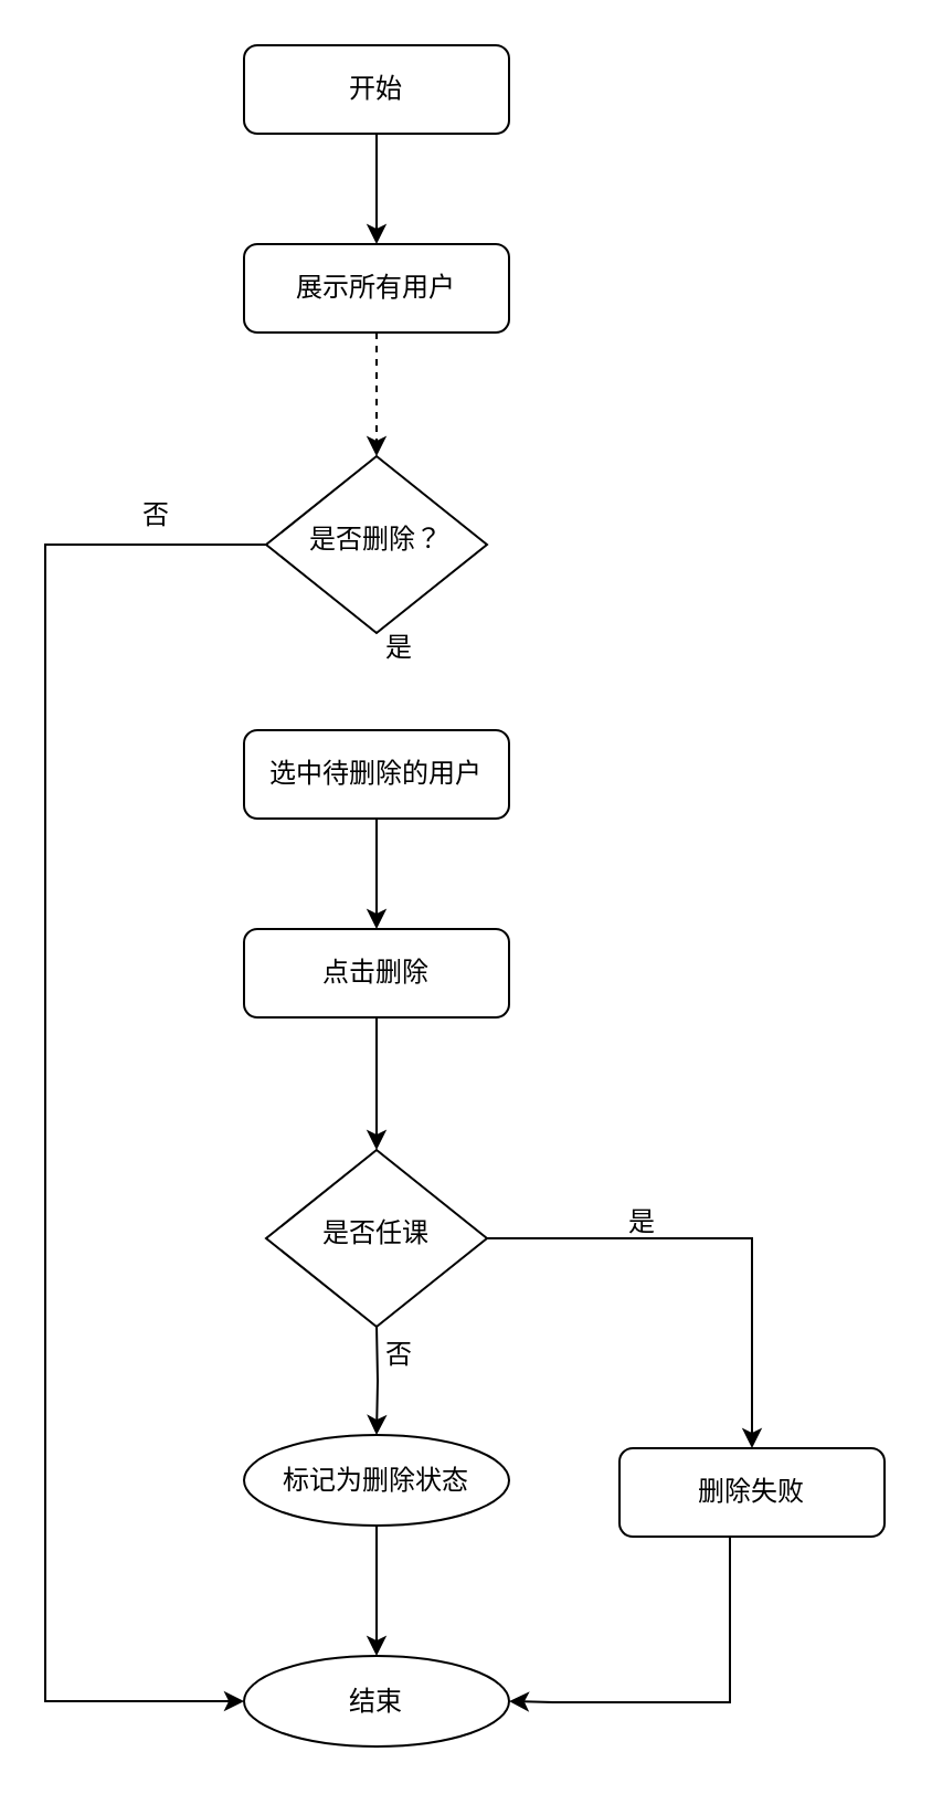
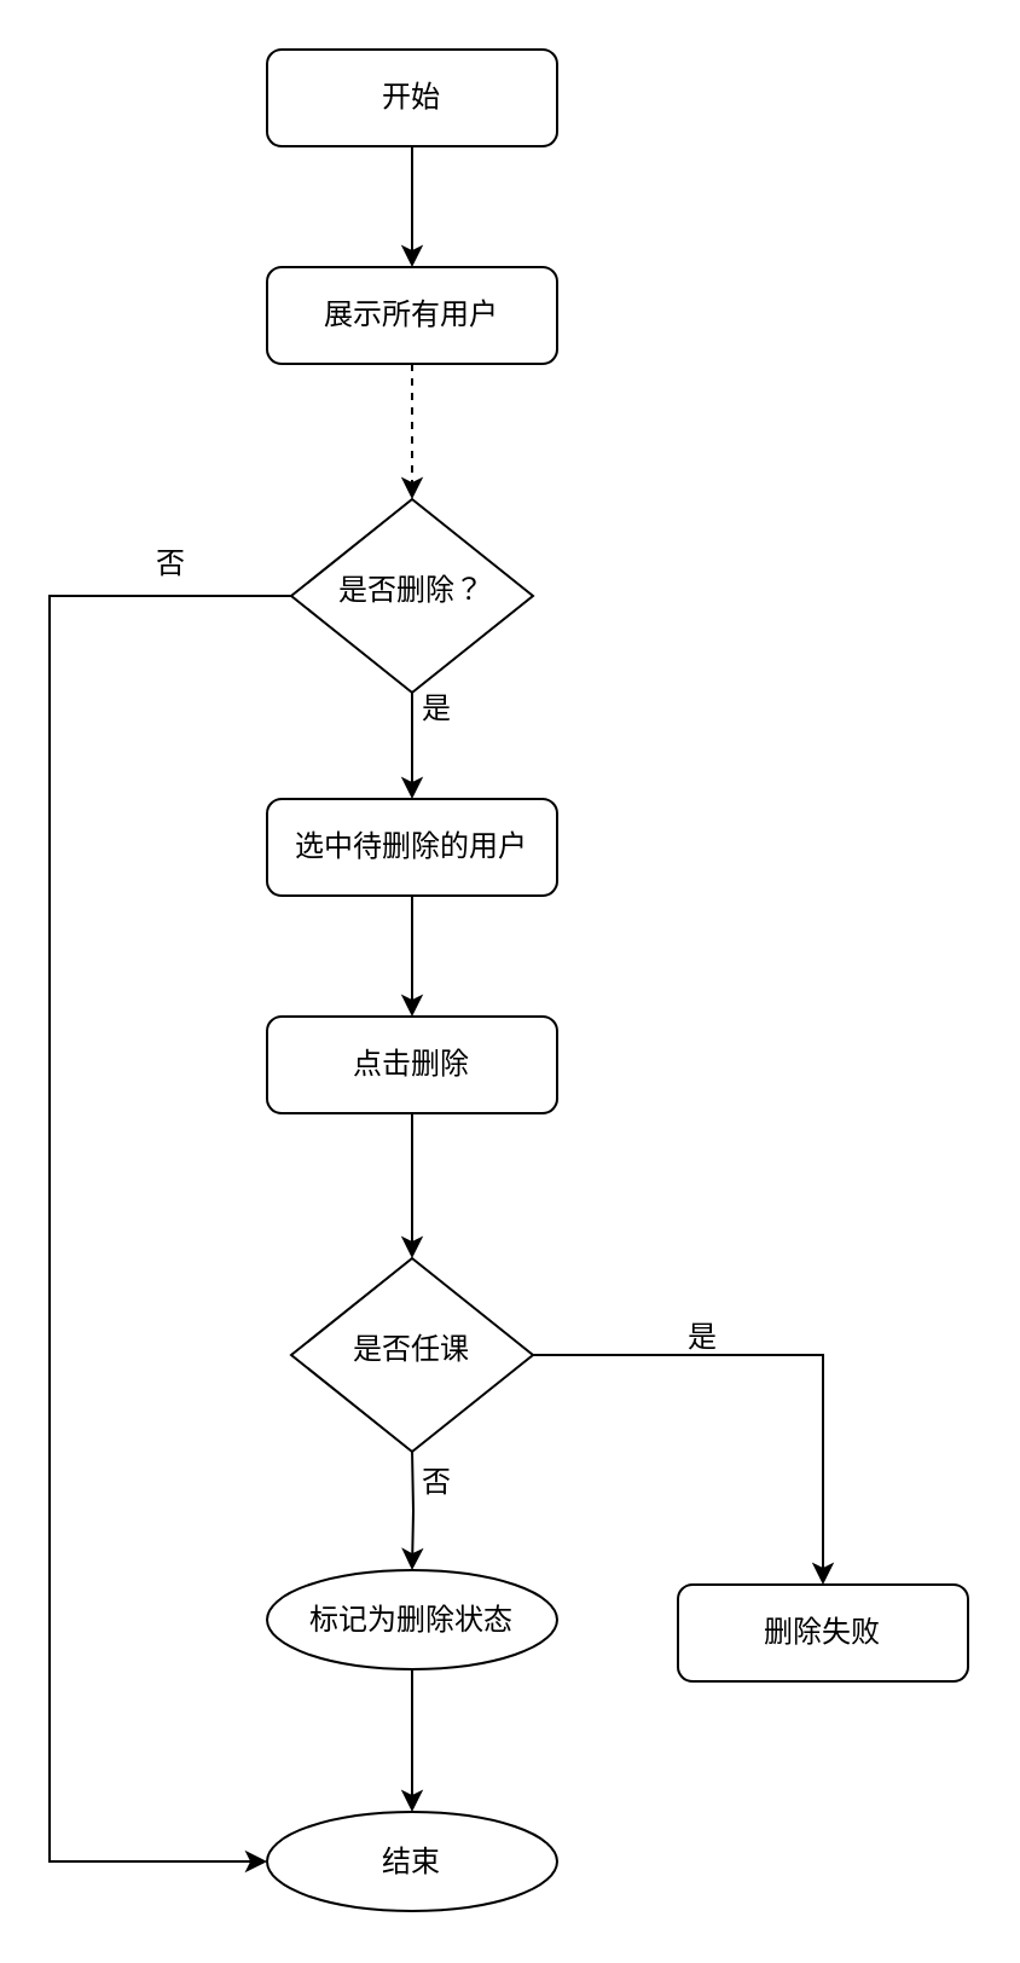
  <mxCell id="0" />
  <mxCell id="1" parent="0" />
  <mxCell id="2" value="" style="edgeStyle=orthogonalEdgeStyle;rounded=0;orthogonalLoop=1;jettySize=auto;html=1;" parent="1" source="3" edge="1"><mxGeometry relative="1" as="geometry"><mxPoint x="170" y="110" as="targetPoint" /></mxGeometry></mxCell>
  <mxCell id="3" value="开始" style="rounded=1;whiteSpace=wrap;html=1;fontSize=12;glass=0;strokeWidth=1;shadow=0;" parent="1" vertex="1"><mxGeometry x="110" y="20" width="120" height="40" as="geometry" /></mxCell>
  <mxCell id="4" value="" style="edgeStyle=orthogonalEdgeStyle;rounded=0;orthogonalLoop=1;jettySize=auto;html=1;exitX=0.5;exitY=1;exitDx=0;exitDy=0;" parent="1" source="9" edge="1"><mxGeometry relative="1" as="geometry"><mxPoint x="170" y="410" as="sourcePoint" /><mxPoint x="170" y="520" as="targetPoint" /></mxGeometry></mxCell>
  <mxCell id="5" value="" style="edgeStyle=orthogonalEdgeStyle;rounded=0;orthogonalLoop=1;jettySize=auto;html=1;" parent="1" source="6" target="11" edge="1"><mxGeometry relative="1" as="geometry" /></mxCell>
  <mxCell id="6" value="标记为删除状态" style="ellipse;whiteSpace=wrap;html=1;fontSize=12;glass=0;strokeWidth=1;shadow=0;" parent="1" vertex="1"><mxGeometry x="110" y="649" width="120" height="41" as="geometry" /></mxCell>
  <mxCell id="7" value="" style="edgeStyle=orthogonalEdgeStyle;rounded=0;orthogonalLoop=1;jettySize=auto;html=1;" parent="1" source="8" target="9" edge="1"><mxGeometry relative="1" as="geometry" /></mxCell>
  <mxCell id="8" value="选中待删除的用户" style="rounded=1;whiteSpace=wrap;html=1;fontSize=12;glass=0;strokeWidth=1;shadow=0;" parent="1" vertex="1"><mxGeometry x="110" y="330" width="120" height="40" as="geometry" /></mxCell>
  <mxCell id="9" value="点击删除" style="rounded=1;whiteSpace=wrap;html=1;fontSize=12;glass=0;strokeWidth=1;shadow=0;" parent="1" vertex="1"><mxGeometry x="110" y="420" width="120" height="40" as="geometry" /></mxCell>
  <mxCell id="10" value="" style="edgeStyle=orthogonalEdgeStyle;rounded=0;orthogonalLoop=1;jettySize=auto;html=1;" parent="1" target="6" edge="1"><mxGeometry relative="1" as="geometry"><mxPoint x="170" y="599" as="sourcePoint" /></mxGeometry></mxCell>
  <mxCell id="11" value="结束" style="ellipse;whiteSpace=wrap;html=1;fontSize=12;glass=0;strokeWidth=1;shadow=0;" parent="1" vertex="1"><mxGeometry x="110" y="749" width="120" height="41" as="geometry" /></mxCell>
  <mxCell id="12" value="" style="edgeStyle=orthogonalEdgeStyle;rounded=0;orthogonalLoop=1;jettySize=auto;html=1;entryX=0.5;entryY=0;entryDx=0;entryDy=0;" parent="1" source="13" target="16" edge="1"><mxGeometry relative="1" as="geometry"><mxPoint x="300" y="560" as="targetPoint" /></mxGeometry></mxCell>
  <mxCell id="13" value="是否任课" style="rhombus;whiteSpace=wrap;html=1;shadow=0;fontFamily=Helvetica;fontSize=12;align=center;strokeWidth=1;spacing=6;spacingTop=-4;" parent="1" vertex="1"><mxGeometry x="120" y="520" width="100" height="80" as="geometry" /></mxCell>
  <mxCell id="14" value="否" style="text;html=1;align=center;verticalAlign=middle;resizable=0;points=[];autosize=1;strokeColor=none;fillColor=none;" parent="1" vertex="1"><mxGeometry x="160" y="598" width="40" height="30" as="geometry" /></mxCell>
- <mxCell id="15" value="" style="edgeStyle=orthogonalEdgeStyle;rounded=0;orthogonalLoop=1;jettySize=auto;html=1;entryX=1;entryY=0.5;entryDx=0;entryDy=0;" parent="1" source="16" target="11" edge="1"><mxGeometry relative="1" as="geometry"><mxPoint x="330" y="760" as="targetPoint" /><Array as="points"><mxPoint x="330" y="770" /><mxPoint x="250" y="770" /></Array></mxGeometry></mxCell>
  <mxCell id="16" value="删除失败" style="rounded=1;whiteSpace=wrap;html=1;fontSize=12;glass=0;strokeWidth=1;shadow=0;" parent="1" vertex="1"><mxGeometry x="280" y="655" width="120" height="40" as="geometry" /></mxCell>
  <mxCell id="17" value="是" style="text;html=1;align=center;verticalAlign=middle;resizable=0;points=[];autosize=1;strokeColor=none;fillColor=none;" parent="1" vertex="1"><mxGeometry x="270" y="538" width="40" height="30" as="geometry" /></mxCell>
  <mxCell id="18" value="" style="edgeStyle=orthogonalEdgeStyle;rounded=0;orthogonalLoop=1;jettySize=auto;html=1;dashed=1;" edge="1" parent="1" source="19" target="22"><mxGeometry relative="1" as="geometry" /></mxCell>
  <mxCell id="19" value="展示所有用户" style="rounded=1;whiteSpace=wrap;html=1;fontSize=12;glass=0;strokeWidth=1;shadow=0;" vertex="1" parent="1"><mxGeometry x="110" y="110" width="120" height="40" as="geometry" /></mxCell>
+ <mxCell id="20" value="" style="edgeStyle=orthogonalEdgeStyle;rounded=0;orthogonalLoop=1;jettySize=auto;html=1;" edge="1" parent="1" source="22" target="8"><mxGeometry relative="1" as="geometry" /></mxCell>
  <mxCell id="21" value="" style="edgeStyle=orthogonalEdgeStyle;rounded=0;orthogonalLoop=1;jettySize=auto;html=1;entryX=0;entryY=0.5;entryDx=0;entryDy=0;" edge="1" parent="1" source="22" target="11"><mxGeometry relative="1" as="geometry"><mxPoint x="60" y="240" as="targetPoint" /><Array as="points"><mxPoint x="20" y="246" /><mxPoint x="20" y="770" /></Array></mxGeometry></mxCell>
  <mxCell id="22" value="是否删除？" style="rhombus;whiteSpace=wrap;html=1;shadow=0;fontFamily=Helvetica;fontSize=12;align=center;strokeWidth=1;spacing=6;spacingTop=-4;" vertex="1" parent="1"><mxGeometry x="120" y="206" width="100" height="80" as="geometry" /></mxCell>
  <mxCell id="23" value="是" style="text;html=1;align=center;verticalAlign=middle;resizable=0;points=[];autosize=1;strokeColor=none;fillColor=none;" vertex="1" parent="1"><mxGeometry x="160" y="278" width="40" height="30" as="geometry" /></mxCell>
  <mxCell id="24" value="否" style="text;html=1;align=center;verticalAlign=middle;resizable=0;points=[];autosize=1;strokeColor=none;fillColor=none;" vertex="1" parent="1"><mxGeometry x="50" y="218" width="40" height="30" as="geometry" /></mxCell>
